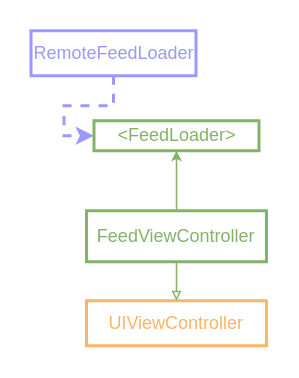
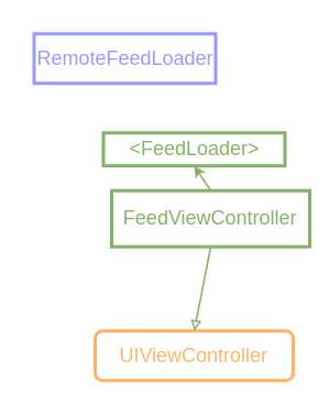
  <mxCell id="0" />
  <mxCell id="1" parent="0" />
- <mxCell id="2" value="FeedViewController" style="whiteSpace=wrap;html=1;strokeColor=#82B366;fontColor=#82B366;strokeWidth=2;" vertex="1" parent="1"><mxGeometry x="57" y="140" width="120" height="34" as="geometry" /></mxCell>
- <mxCell id="3" value="UIViewController" style="whiteSpace=wrap;html=1;labelBackgroundColor=#ffffff;fontColor=#FFB366;strokeColor=#FFB366;strokeWidth=2;" vertex="1" parent="1"><mxGeometry x="57" y="200" width="120" height="30" as="geometry" /></mxCell>
+ <mxCell id="2" value="FeedViewController" style="whiteSpace=wrap;html=1;strokeColor=#82B366;fontColor=#82B366;strokeWidth=2;" vertex="1" parent="1"><mxGeometry x="67" y="115" width="120" height="34" as="geometry" /></mxCell>
+ <mxCell id="3" value="UIViewController" style="whiteSpace=wrap;html=1;labelBackgroundColor=#ffffff;fontColor=#FFB366;strokeColor=#FFB366;strokeWidth=2;rounded=1;" vertex="1" parent="1"><mxGeometry x="57" y="200" width="120" height="30" as="geometry" /></mxCell>
  <mxCell id="4" value="" style="endArrow=block;endSize=4;endFill=0;html=1;fontColor=#FFCC99;exitX=0.5;exitY=1;exitDx=0;exitDy=0;entryX=0.5;entryY=0;entryDx=0;entryDy=0;jumpSize=4;fillColor=#d5e8d4;strokeColor=#82b366;startSize=4;" edge="1" parent="1" source="2" target="3"><mxGeometry width="160" relative="1" as="geometry"><mxPoint x="165" y="290" as="sourcePoint" /><mxPoint x="325" y="290" as="targetPoint" /></mxGeometry></mxCell>
  <mxCell id="5" value="&amp;lt;FeedLoader&amp;gt;" style="html=1;labelBackgroundColor=#ffffff;gradientColor=none;strokeWidth=2;strokeColor=#82B366;fontColor=#82B366;" vertex="1" parent="1"><mxGeometry x="62" y="80" width="110" height="20" as="geometry" /></mxCell>
  <mxCell id="6" style="edgeStyle=orthogonalEdgeStyle;jumpSize=4;orthogonalLoop=1;jettySize=auto;html=1;exitX=0.5;exitY=1;exitDx=0;exitDy=0;fontColor=#FFB366;endSize=8;strokeColor=#82B366;" edge="1" parent="1" source="2" target="2"><mxGeometry relative="1" as="geometry" /></mxCell>
  <mxCell id="7" value="" style="endArrow=classic;html=1;fontColor=#82B366;startSize=4;endSize=4;strokeColor=#82B366;exitX=0.5;exitY=0;exitDx=0;exitDy=0;entryX=0.5;entryY=1;entryDx=0;entryDy=0;" edge="1" parent="1" source="2" target="5"><mxGeometry width="50" height="50" relative="1" as="geometry"><mxPoint x="75" y="160" as="sourcePoint" /><mxPoint x="125" y="110" as="targetPoint" /></mxGeometry></mxCell>
- <mxCell id="8" style="edgeStyle=orthogonalEdgeStyle;rounded=0;jumpSize=4;orthogonalLoop=1;jettySize=auto;html=1;entryX=0;entryY=0.5;entryDx=0;entryDy=0;dashed=1;fontColor=#82B366;startArrow=none;startFill=0;strokeColor=#9999FF;strokeWidth=2;" edge="1" parent="1" source="9" target="5"><mxGeometry relative="1" as="geometry" /></mxCell>
  <mxCell id="9" value="RemoteFeedLoader" style="html=1;labelBackgroundColor=#ffffff;gradientColor=none;strokeWidth=2;strokeColor=#9999FF;fontColor=#9999FF;" vertex="1" parent="1"><mxGeometry x="20" y="20" width="110" height="30" as="geometry" /></mxCell>
